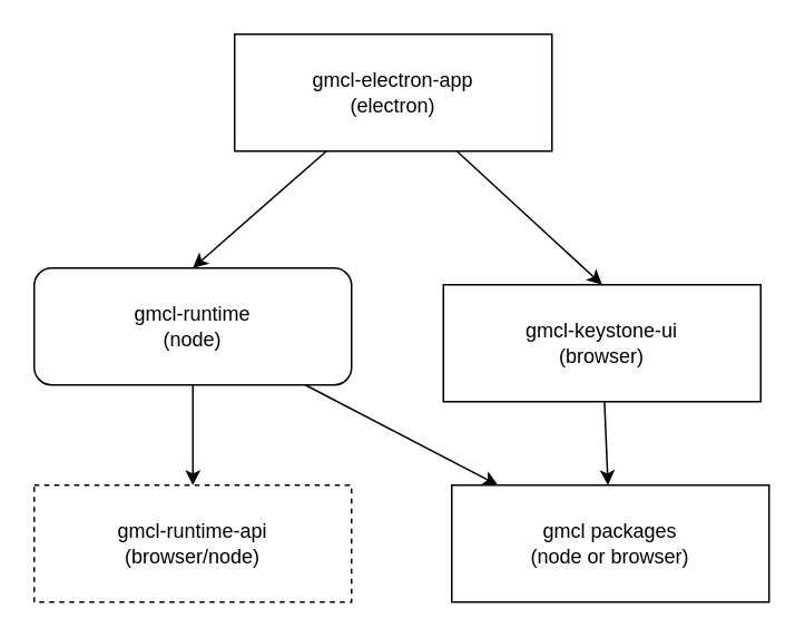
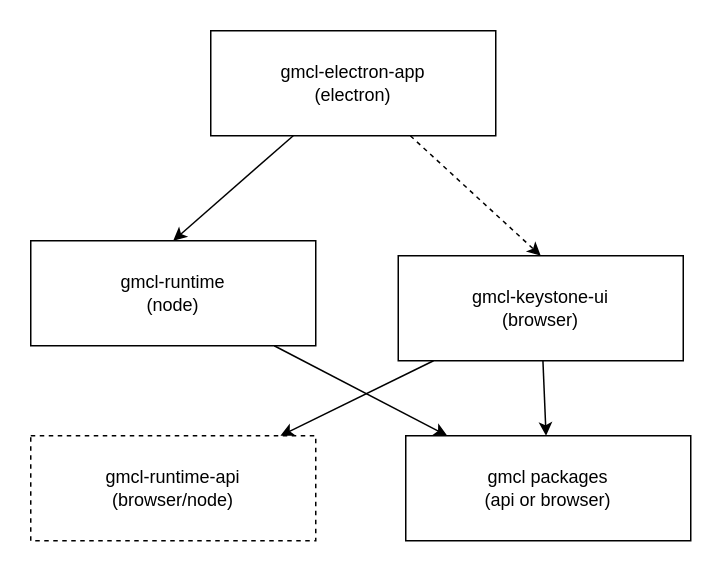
  <mxCell id="0" />
  <mxCell id="1" parent="0" />
  <mxCell id="2" value="gmcl-runtime-api&lt;br&gt;(browser/node)" style="rounded=0;whiteSpace=wrap;html=1;dashed=1;" vertex="1" parent="1"><mxGeometry x="20" y="290" width="190" height="70" as="geometry" /></mxCell>
  <mxCell id="3" style="edgeStyle=none;html=1;" edge="1" parent="1" source="5" target="12"><mxGeometry relative="1" as="geometry" /></mxCell>
- <mxCell id="4" style="edgeStyle=none;html=1;" edge="1" parent="1" source="5" target="2"><mxGeometry relative="1" as="geometry" /></mxCell>
- <mxCell id="5" value="gmcl-runtime&lt;br&gt;(node)" style="whiteSpace=wrap;html=1;rounded=1;" vertex="1" parent="1"><mxGeometry x="20" y="160" width="190" height="70" as="geometry" /></mxCell>
+ <mxCell id="5" value="gmcl-runtime&lt;br&gt;(node)" style="rounded=0;whiteSpace=wrap;html=1;" vertex="1" parent="1"><mxGeometry x="20" y="160" width="190" height="70" as="geometry" /></mxCell>
  <mxCell id="6" style="edgeStyle=none;html=1;" edge="1" parent="1" source="8" target="12"><mxGeometry relative="1" as="geometry" /></mxCell>
+ <mxCell id="7" style="edgeStyle=none;html=1;" edge="1" parent="1" source="8" target="2"><mxGeometry relative="1" as="geometry" /></mxCell>
  <mxCell id="8" value="gmcl-keystone-ui&lt;br&gt;(browser)" style="rounded=0;whiteSpace=wrap;html=1;" vertex="1" parent="1"><mxGeometry x="265" y="170" width="190" height="70" as="geometry" /></mxCell>
  <mxCell id="9" style="edgeStyle=none;html=1;entryX=0.5;entryY=0;entryDx=0;entryDy=0;" edge="1" parent="1" source="11" target="5"><mxGeometry relative="1" as="geometry" /></mxCell>
- <mxCell id="10" style="edgeStyle=none;html=1;entryX=0.5;entryY=0;entryDx=0;entryDy=0;dashed=0;" edge="1" parent="1" source="11" target="8"><mxGeometry relative="1" as="geometry" /></mxCell>
+ <mxCell id="10" style="edgeStyle=none;html=1;entryX=0.5;entryY=0;entryDx=0;entryDy=0;dashed=1;" edge="1" parent="1" source="11" target="8"><mxGeometry relative="1" as="geometry" /></mxCell>
  <mxCell id="11" value="gmcl-electron-app&lt;br&gt;(electron)" style="rounded=0;whiteSpace=wrap;html=1;" vertex="1" parent="1"><mxGeometry x="140" y="20" width="190" height="70" as="geometry" /></mxCell>
- <mxCell id="12" value="gmcl packages&lt;br&gt;(node or browser)" style="rounded=0;whiteSpace=wrap;html=1;" vertex="1" parent="1"><mxGeometry x="270" y="290" width="190" height="70" as="geometry" /></mxCell>
+ <mxCell id="12" value="gmcl packages&lt;br&gt;(api or browser)" style="rounded=0;whiteSpace=wrap;html=1;" vertex="1" parent="1"><mxGeometry x="270" y="290" width="190" height="70" as="geometry" /></mxCell>
